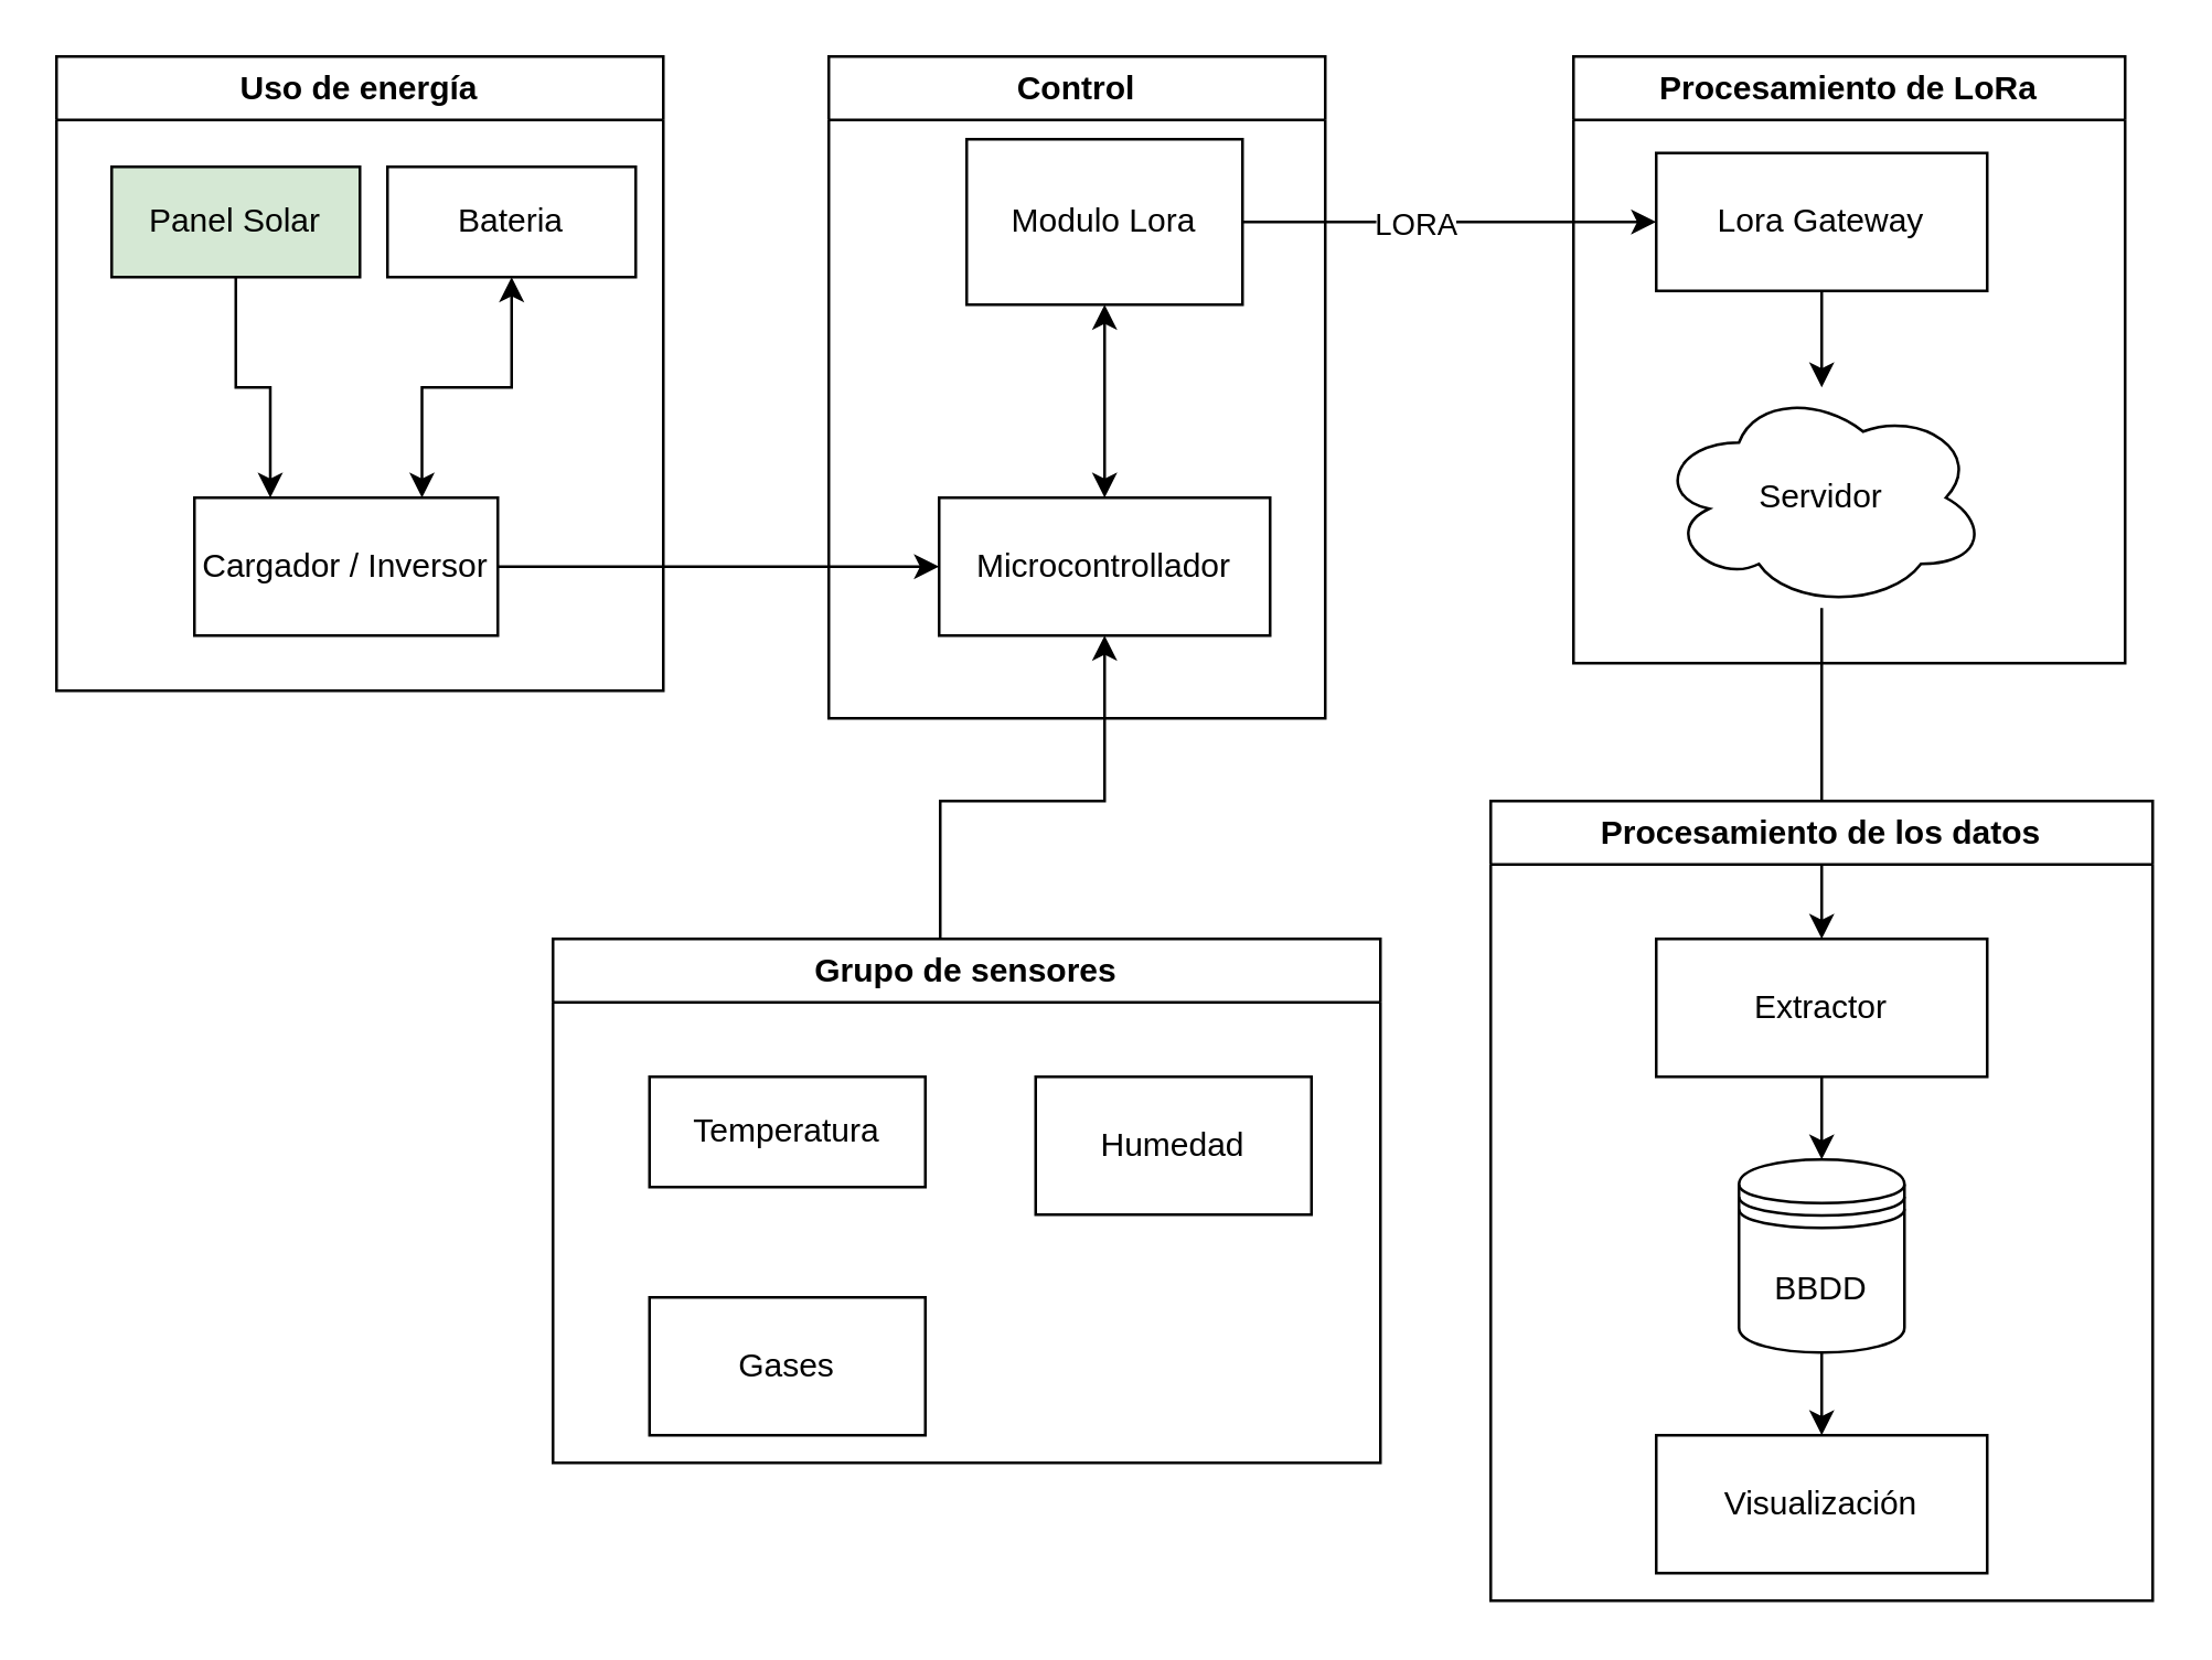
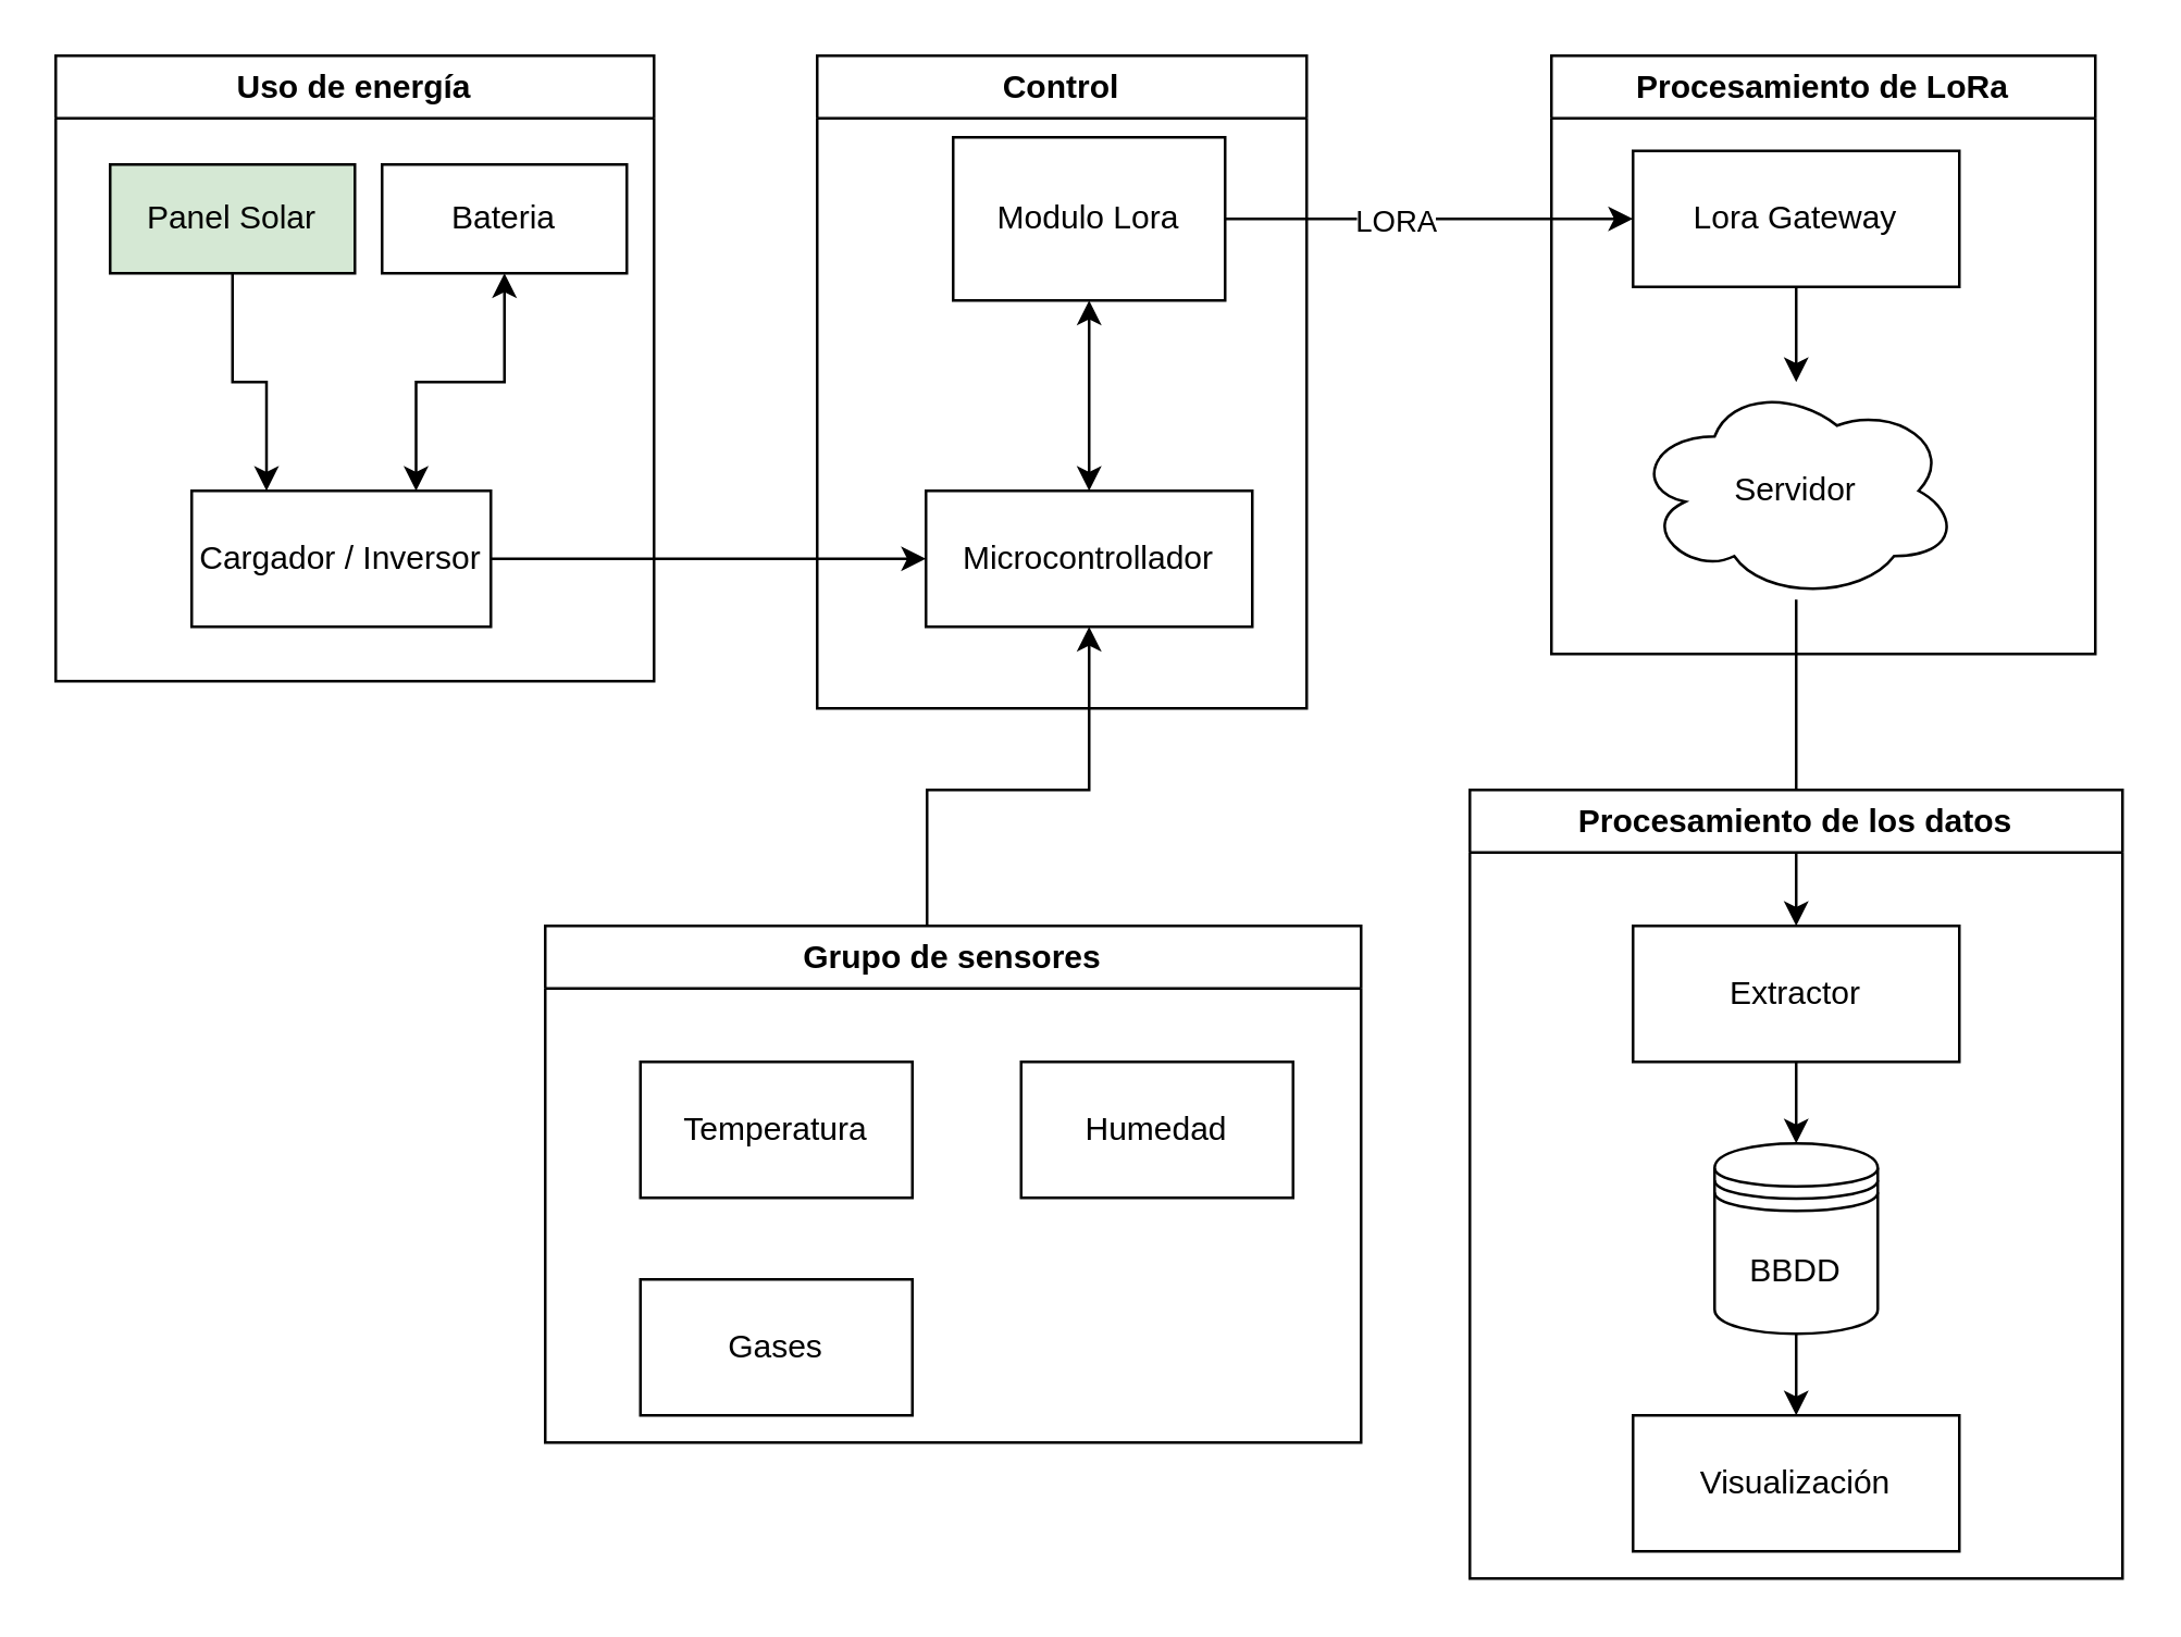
  <mxCell id="0" />
  <mxCell id="1" parent="0" />
  <mxCell id="2" style="edgeStyle=orthogonalEdgeStyle;rounded=0;orthogonalLoop=1;jettySize=auto;html=1;endArrow=classic;startFill=1;endFill=1;startArrow=classic;" parent="1" source="30" target="5" edge="1"><mxGeometry relative="1" as="geometry" /></mxCell>
  <mxCell id="3" style="edgeStyle=orthogonalEdgeStyle;rounded=0;orthogonalLoop=1;jettySize=auto;html=1;entryX=0.5;entryY=1;entryDx=0;entryDy=0;endArrow=classic;startFill=0;exitX=0.468;exitY=0.017;exitDx=0;exitDy=0;exitPerimeter=0;endFill=1;" parent="1" source="15" target="30" edge="1"><mxGeometry relative="1" as="geometry"><mxPoint x="325" y="340" as="sourcePoint" /><Array as="points"><mxPoint x="340" y="290" /><mxPoint x="400" y="290" /></Array></mxGeometry></mxCell>
  <mxCell id="4" style="edgeStyle=orthogonalEdgeStyle;rounded=0;orthogonalLoop=1;jettySize=auto;html=1;entryX=0;entryY=0.5;entryDx=0;entryDy=0;endArrow=classic;startFill=0;endFill=1;" parent="1" source="20" target="30" edge="1"><mxGeometry relative="1" as="geometry" /></mxCell>
  <mxCell id="5" value="Modulo Lora" style="rounded=0;whiteSpace=wrap;html=1;" parent="1" vertex="1"><mxGeometry x="350" y="50" width="100" height="60" as="geometry" /></mxCell>
  <mxCell id="6" style="edgeStyle=orthogonalEdgeStyle;rounded=0;orthogonalLoop=1;jettySize=auto;html=1;" parent="1" source="27" target="14" edge="1"><mxGeometry relative="1" as="geometry" /></mxCell>
  <mxCell id="7" style="edgeStyle=orthogonalEdgeStyle;rounded=0;orthogonalLoop=1;jettySize=auto;html=1;exitX=1;exitY=0.5;exitDx=0;exitDy=0;" parent="1" source="5" target="26" edge="1"><mxGeometry relative="1" as="geometry" /></mxCell>
  <mxCell id="8" value="LORA" style="edgeLabel;html=1;align=center;verticalAlign=middle;resizable=0;points=[];" parent="7" vertex="1" connectable="0"><mxGeometry x="-0.22" y="-1" relative="1" as="geometry"><mxPoint x="3" y="-1" as="offset" /></mxGeometry></mxCell>
  <mxCell id="9" value="Procesamiento de los datos" style="swimlane;whiteSpace=wrap;html=1;startSize=23;" parent="1" vertex="1"><mxGeometry x="540" y="290" width="240" height="290" as="geometry"><mxRectangle x="530" y="320" width="140" height="30" as="alternateBounds" /></mxGeometry></mxCell>
  <mxCell id="10" style="edgeStyle=orthogonalEdgeStyle;rounded=0;orthogonalLoop=1;jettySize=auto;html=1;entryX=0.5;entryY=0;entryDx=0;entryDy=0;" parent="9" source="11" target="12" edge="1"><mxGeometry relative="1" as="geometry" /></mxCell>
  <mxCell id="11" value="BBDD" style="shape=datastore;whiteSpace=wrap;html=1;" parent="9" vertex="1"><mxGeometry x="90" y="130" width="60" height="70" as="geometry" /></mxCell>
  <mxCell id="12" value="Visualización" style="rounded=0;whiteSpace=wrap;html=1;" parent="9" vertex="1"><mxGeometry x="60" y="230" width="120" height="50" as="geometry" /></mxCell>
  <mxCell id="13" style="edgeStyle=orthogonalEdgeStyle;rounded=0;orthogonalLoop=1;jettySize=auto;html=1;" parent="9" source="14" target="11" edge="1"><mxGeometry relative="1" as="geometry" /></mxCell>
  <mxCell id="14" value="Extractor" style="rounded=0;whiteSpace=wrap;html=1;" parent="9" vertex="1"><mxGeometry x="60" y="50" width="120" height="50" as="geometry" /></mxCell>
  <mxCell id="15" value="Grupo de sensores" style="swimlane;whiteSpace=wrap;html=1;" parent="1" vertex="1"><mxGeometry x="200" y="340" width="300" height="190" as="geometry"><mxRectangle x="180" y="330" width="120" height="30" as="alternateBounds" /></mxGeometry></mxCell>
  <mxCell id="16" value="Humedad" style="rounded=0;whiteSpace=wrap;html=1;" parent="15" vertex="1"><mxGeometry x="175" y="50" width="100" height="50" as="geometry" /></mxCell>
- <mxCell id="17" value="Temperatura" style="rounded=0;whiteSpace=wrap;html=1;" parent="15" vertex="1"><mxGeometry x="35" y="50" width="100" height="40" as="geometry" /></mxCell>
+ <mxCell id="17" value="Temperatura" style="rounded=0;whiteSpace=wrap;html=1;" parent="15" vertex="1"><mxGeometry x="35" y="50" width="100" height="50" as="geometry" /></mxCell>
  <mxCell id="18" value="Gases" style="rounded=0;whiteSpace=wrap;html=1;" parent="15" vertex="1"><mxGeometry x="35" y="130" width="100" height="50" as="geometry" /></mxCell>
  <mxCell id="19" value="Uso de energía" style="swimlane;whiteSpace=wrap;html=1;" parent="1" vertex="1"><mxGeometry x="20" y="20" width="220" height="230" as="geometry"><mxRectangle x="35" y="10" width="110" height="30" as="alternateBounds" /></mxGeometry></mxCell>
  <mxCell id="20" value="Cargador / Inversor" style="rounded=0;whiteSpace=wrap;html=1;" parent="19" vertex="1"><mxGeometry x="50" y="160" width="110" height="50" as="geometry" /></mxCell>
  <mxCell id="21" value="Bateria" style="rounded=0;whiteSpace=wrap;html=1;" parent="19" vertex="1"><mxGeometry x="120" y="40" width="90" height="40" as="geometry" /></mxCell>
  <mxCell id="22" style="edgeStyle=orthogonalEdgeStyle;rounded=0;orthogonalLoop=1;jettySize=auto;html=1;entryX=0.75;entryY=0;entryDx=0;entryDy=0;startArrow=classic;startFill=1;" parent="19" source="21" target="20" edge="1"><mxGeometry relative="1" as="geometry" /></mxCell>
  <mxCell id="23" value="Panel Solar" style="rounded=0;whiteSpace=wrap;html=1;fillColor=#d5e8d4;" parent="19" vertex="1"><mxGeometry x="20" y="40" width="90" height="40" as="geometry" /></mxCell>
  <mxCell id="24" style="edgeStyle=orthogonalEdgeStyle;rounded=0;orthogonalLoop=1;jettySize=auto;html=1;entryX=0.25;entryY=0;entryDx=0;entryDy=0;" parent="19" source="23" target="20" edge="1"><mxGeometry relative="1" as="geometry" /></mxCell>
  <mxCell id="25" value="Procesamiento de LoRa" style="swimlane;whiteSpace=wrap;html=1;" parent="1" vertex="1"><mxGeometry x="570" y="20" width="200" height="220" as="geometry" /></mxCell>
  <mxCell id="26" value="Lora Gateway" style="rounded=0;whiteSpace=wrap;html=1;" parent="25" vertex="1"><mxGeometry x="30" y="35" width="120" height="50" as="geometry" /></mxCell>
  <mxCell id="27" value="Servidor" style="ellipse;shape=cloud;whiteSpace=wrap;html=1;" parent="25" vertex="1"><mxGeometry x="30" y="120" width="120" height="80" as="geometry" /></mxCell>
  <mxCell id="28" style="edgeStyle=orthogonalEdgeStyle;rounded=0;orthogonalLoop=1;jettySize=auto;html=1;" parent="25" source="26" target="27" edge="1"><mxGeometry relative="1" as="geometry" /></mxCell>
  <mxCell id="29" value="Control" style="swimlane;whiteSpace=wrap;html=1;" parent="1" vertex="1"><mxGeometry x="300" y="20" width="180" height="240" as="geometry" /></mxCell>
  <mxCell id="30" value="Microcontrollador" style="rounded=0;whiteSpace=wrap;html=1;" parent="29" vertex="1"><mxGeometry x="40" y="160" width="120" height="50" as="geometry" /></mxCell>
